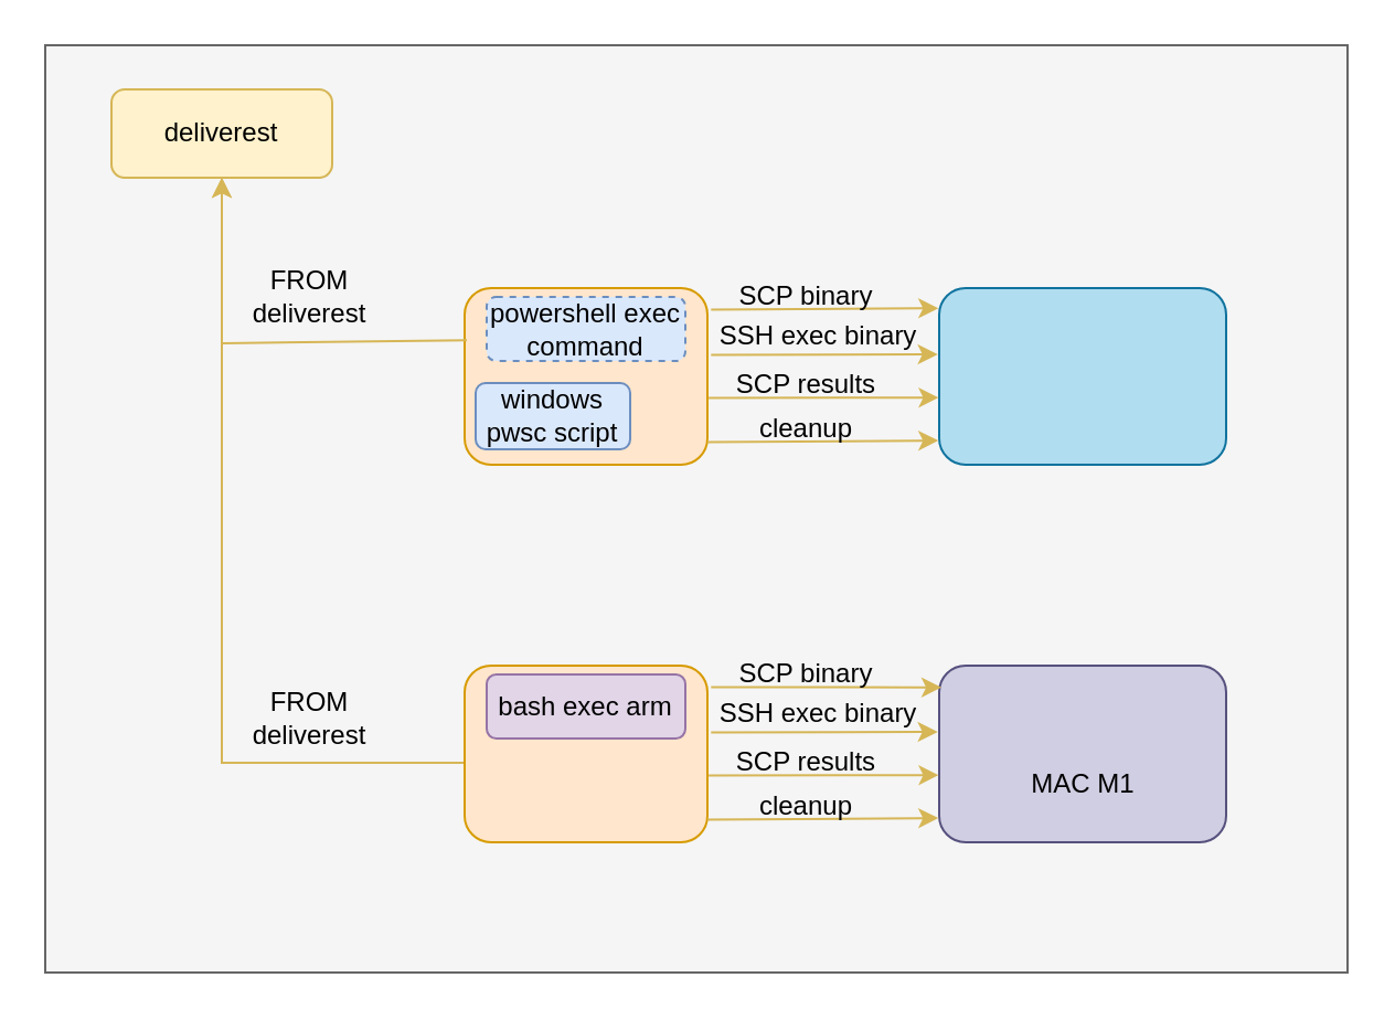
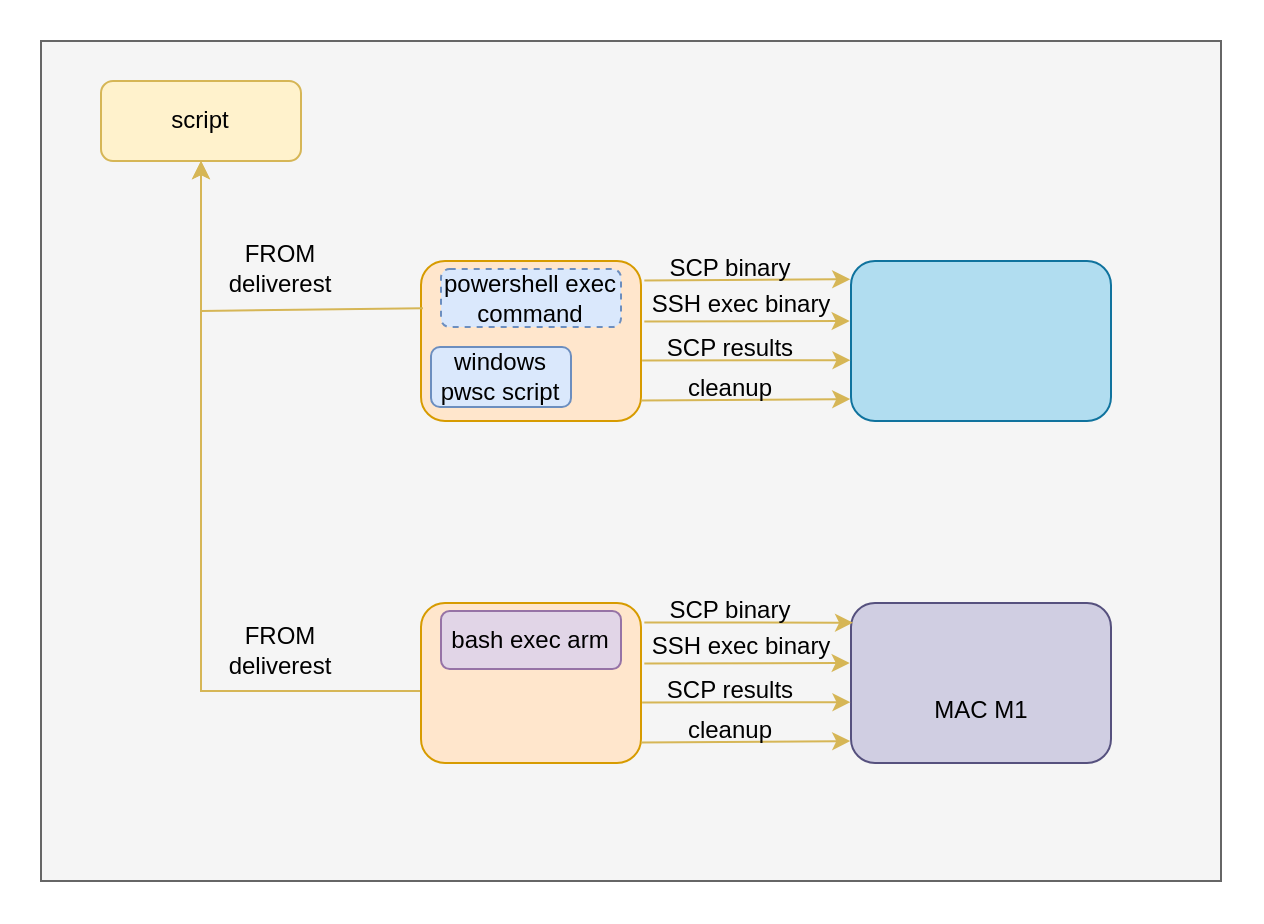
  <mxCell id="0" />
  <mxCell id="1" parent="0" />
  <mxCell id="2" value="" style="rounded=0;whiteSpace=wrap;html=1;fillColor=#f5f5f5;fontColor=#333333;strokeColor=#666666;" vertex="1" parent="1"><mxGeometry x="20" y="20" width="590" height="420" as="geometry" /></mxCell>
  <mxCell id="3" value="" style="rounded=1;whiteSpace=wrap;html=1;fillColor=#fff2cc;strokeColor=#d6b656;" vertex="1" parent="1"><mxGeometry x="50" y="40" width="100" height="40" as="geometry" /></mxCell>
- <mxCell id="4" value="deliverest" style="text;html=1;strokeColor=none;fillColor=none;align=center;verticalAlign=middle;whiteSpace=wrap;rounded=0;" vertex="1" parent="1"><mxGeometry x="70" y="45" width="60" height="30" as="geometry" /></mxCell>
+ <mxCell id="4" value="script" style="text;html=1;strokeColor=none;fillColor=none;align=center;verticalAlign=middle;whiteSpace=wrap;rounded=0;" vertex="1" parent="1"><mxGeometry x="70" y="45" width="60" height="30" as="geometry" /></mxCell>
  <mxCell id="5" value="" style="rounded=1;whiteSpace=wrap;html=1;fillColor=#b1ddf0;strokeColor=#10739e;" vertex="1" parent="1"><mxGeometry x="425" y="130" width="130" height="80" as="geometry" /></mxCell>
  <mxCell id="6" value="" style="rounded=1;whiteSpace=wrap;html=1;fillColor=#ffe6cc;strokeColor=#d79b00;" vertex="1" parent="1"><mxGeometry x="210" y="130" width="110" height="80" as="geometry" /></mxCell>
  <mxCell id="7" value="windows pwsc script" style="rounded=1;whiteSpace=wrap;html=1;fillColor=#dae8fc;strokeColor=#6c8ebf;" vertex="1" parent="1"><mxGeometry x="215" y="173" width="70" height="30" as="geometry" /></mxCell>
  <mxCell id="8" value="" style="endArrow=classic;html=1;rounded=0;exitX=0.009;exitY=0.296;exitDx=0;exitDy=0;entryX=0.5;entryY=1;entryDx=0;entryDy=0;exitPerimeter=0;fillColor=#fff2cc;strokeColor=#d6b656;" edge="1" parent="1" source="6" target="3"><mxGeometry width="50" height="50" relative="1" as="geometry"><mxPoint x="400" y="380" as="sourcePoint" /><mxPoint x="450" y="330" as="targetPoint" /><Array as="points"><mxPoint x="100" y="155" /></Array></mxGeometry></mxCell>
  <mxCell id="9" value="" style="endArrow=classic;html=1;rounded=0;exitX=0;exitY=0.25;exitDx=0;exitDy=0;fillColor=#fff2cc;strokeColor=#d6b656;" edge="1" parent="1"><mxGeometry width="50" height="50" relative="1" as="geometry"><mxPoint x="210" y="345" as="sourcePoint" /><mxPoint x="100" y="80" as="targetPoint" /><Array as="points"><mxPoint x="100" y="345" /></Array></mxGeometry></mxCell>
  <mxCell id="10" value="" style="endArrow=classic;html=1;rounded=0;exitX=1.015;exitY=0.122;exitDx=0;exitDy=0;exitPerimeter=0;entryX=-0.003;entryY=0.114;entryDx=0;entryDy=0;entryPerimeter=0;fillColor=#fff2cc;strokeColor=#d6b656;" edge="1" parent="1" source="6" target="5"><mxGeometry width="50" height="50" relative="1" as="geometry"><mxPoint x="400" y="380" as="sourcePoint" /><mxPoint x="420" y="140" as="targetPoint" /></mxGeometry></mxCell>
  <mxCell id="11" value="SCP binary" style="text;html=1;strokeColor=none;fillColor=none;align=center;verticalAlign=middle;whiteSpace=wrap;rounded=0;" vertex="1" parent="1"><mxGeometry x="330" y="119" width="70" height="30" as="geometry" /></mxCell>
  <mxCell id="12" value="" style="endArrow=classic;html=1;rounded=0;exitX=1.015;exitY=0.378;exitDx=0;exitDy=0;entryX=-0.005;entryY=0.375;entryDx=0;entryDy=0;exitPerimeter=0;entryPerimeter=0;fillColor=#fff2cc;strokeColor=#d6b656;" edge="1" parent="1" source="6" target="5"><mxGeometry width="50" height="50" relative="1" as="geometry"><mxPoint x="319" y="187.16" as="sourcePoint" /><mxPoint x="425" y="187.16" as="targetPoint" /></mxGeometry></mxCell>
  <mxCell id="13" value="SSH exec binary" style="text;html=1;strokeColor=none;fillColor=none;align=center;verticalAlign=middle;whiteSpace=wrap;rounded=0;" vertex="1" parent="1"><mxGeometry x="320" y="137" width="101" height="30" as="geometry" /></mxCell>
  <mxCell id="14" value="" style="endArrow=classic;html=1;rounded=0;exitX=1.005;exitY=0.622;exitDx=0;exitDy=0;exitPerimeter=0;entryX=-0.002;entryY=0.62;entryDx=0;entryDy=0;entryPerimeter=0;fillColor=#fff2cc;strokeColor=#d6b656;" edge="1" parent="1" source="6" target="5"><mxGeometry width="50" height="50" relative="1" as="geometry"><mxPoint x="320" y="220" as="sourcePoint" /><mxPoint x="370" y="170" as="targetPoint" /></mxGeometry></mxCell>
  <mxCell id="15" value="" style="endArrow=classic;html=1;rounded=0;exitX=1;exitY=0.872;exitDx=0;exitDy=0;exitPerimeter=0;entryX=-0.003;entryY=0.863;entryDx=0;entryDy=0;entryPerimeter=0;fillColor=#fff2cc;strokeColor=#d6b656;" edge="1" parent="1" source="6" target="5"><mxGeometry width="50" height="50" relative="1" as="geometry"><mxPoint x="331" y="190" as="sourcePoint" /><mxPoint x="435" y="190" as="targetPoint" /></mxGeometry></mxCell>
  <mxCell id="16" value="SCP results" style="text;html=1;strokeColor=none;fillColor=none;align=center;verticalAlign=middle;whiteSpace=wrap;rounded=0;" vertex="1" parent="1"><mxGeometry x="330" y="159" width="70" height="30" as="geometry" /></mxCell>
  <mxCell id="17" value="cleanup" style="text;html=1;strokeColor=none;fillColor=none;align=center;verticalAlign=middle;whiteSpace=wrap;rounded=0;" vertex="1" parent="1"><mxGeometry x="330" y="179" width="70" height="30" as="geometry" /></mxCell>
  <mxCell id="18" value="FROM deliverest" style="text;html=1;strokeColor=none;fillColor=none;align=center;verticalAlign=middle;whiteSpace=wrap;rounded=0;" vertex="1" parent="1"><mxGeometry x="110" y="119" width="60" height="30" as="geometry" /></mxCell>
  <mxCell id="19" value="powershell exec command" style="rounded=1;whiteSpace=wrap;html=1;fillColor=#dae8fc;strokeColor=#6c8ebf;dashed=1;" vertex="1" parent="1"><mxGeometry x="220" y="134" width="90" height="29" as="geometry" /></mxCell>
  <mxCell id="20" value="" style="rounded=1;whiteSpace=wrap;html=1;fillColor=#d0cee2;strokeColor=#56517e;" vertex="1" parent="1"><mxGeometry x="425" y="301" width="130" height="80" as="geometry" /></mxCell>
  <mxCell id="21" value="MAC M1" style="text;html=1;strokeColor=none;fillColor=none;align=center;verticalAlign=middle;whiteSpace=wrap;rounded=0;" vertex="1" parent="1"><mxGeometry x="455.5" y="335" width="69" height="40" as="geometry" /></mxCell>
  <mxCell id="22" value="" style="rounded=1;whiteSpace=wrap;html=1;fillColor=#ffe6cc;strokeColor=#d79b00;" vertex="1" parent="1"><mxGeometry x="210" y="301" width="110" height="80" as="geometry" /></mxCell>
  <mxCell id="23" value="" style="endArrow=classic;html=1;rounded=0;exitX=1.015;exitY=0.122;exitDx=0;exitDy=0;exitPerimeter=0;entryX=0.008;entryY=0.123;entryDx=0;entryDy=0;entryPerimeter=0;fillColor=#fff2cc;strokeColor=#d6b656;" edge="1" source="22" target="20" parent="1"><mxGeometry width="50" height="50" relative="1" as="geometry"><mxPoint x="400" y="551" as="sourcePoint" /><mxPoint x="420" y="311" as="targetPoint" /></mxGeometry></mxCell>
  <mxCell id="24" value="SCP binary" style="text;html=1;strokeColor=none;fillColor=none;align=center;verticalAlign=middle;whiteSpace=wrap;rounded=0;" vertex="1" parent="1"><mxGeometry x="330" y="290" width="70" height="30" as="geometry" /></mxCell>
  <mxCell id="25" value="" style="endArrow=classic;html=1;rounded=0;exitX=1.015;exitY=0.378;exitDx=0;exitDy=0;entryX=-0.005;entryY=0.375;entryDx=0;entryDy=0;exitPerimeter=0;entryPerimeter=0;fillColor=#fff2cc;strokeColor=#d6b656;" edge="1" source="22" target="20" parent="1"><mxGeometry width="50" height="50" relative="1" as="geometry"><mxPoint x="319" y="358.16" as="sourcePoint" /><mxPoint x="425" y="358.16" as="targetPoint" /></mxGeometry></mxCell>
  <mxCell id="26" value="SSH exec binary" style="text;html=1;strokeColor=none;fillColor=none;align=center;verticalAlign=middle;whiteSpace=wrap;rounded=0;" vertex="1" parent="1"><mxGeometry x="320" y="308" width="101" height="30" as="geometry" /></mxCell>
  <mxCell id="27" value="" style="endArrow=classic;html=1;rounded=0;exitX=1.005;exitY=0.622;exitDx=0;exitDy=0;exitPerimeter=0;entryX=-0.002;entryY=0.62;entryDx=0;entryDy=0;entryPerimeter=0;fillColor=#fff2cc;strokeColor=#d6b656;" edge="1" source="22" target="20" parent="1"><mxGeometry width="50" height="50" relative="1" as="geometry"><mxPoint x="320" y="391" as="sourcePoint" /><mxPoint x="370" y="341" as="targetPoint" /></mxGeometry></mxCell>
  <mxCell id="28" value="" style="endArrow=classic;html=1;rounded=0;exitX=1;exitY=0.872;exitDx=0;exitDy=0;exitPerimeter=0;entryX=-0.003;entryY=0.863;entryDx=0;entryDy=0;entryPerimeter=0;fillColor=#fff2cc;strokeColor=#d6b656;" edge="1" source="22" target="20" parent="1"><mxGeometry width="50" height="50" relative="1" as="geometry"><mxPoint x="331" y="361" as="sourcePoint" /><mxPoint x="435" y="361" as="targetPoint" /></mxGeometry></mxCell>
  <mxCell id="29" value="SCP results" style="text;html=1;strokeColor=none;fillColor=none;align=center;verticalAlign=middle;whiteSpace=wrap;rounded=0;" vertex="1" parent="1"><mxGeometry x="330" y="330" width="70" height="30" as="geometry" /></mxCell>
  <mxCell id="30" value="cleanup" style="text;html=1;strokeColor=none;fillColor=none;align=center;verticalAlign=middle;whiteSpace=wrap;rounded=0;" vertex="1" parent="1"><mxGeometry x="330" y="350" width="70" height="30" as="geometry" /></mxCell>
  <mxCell id="31" value="bash exec arm" style="rounded=1;whiteSpace=wrap;html=1;fillColor=#e1d5e7;strokeColor=#9673a6;" vertex="1" parent="1"><mxGeometry x="220" y="305" width="90" height="29" as="geometry" /></mxCell>
  <mxCell id="32" value="FROM deliverest" style="text;html=1;strokeColor=none;fillColor=none;align=center;verticalAlign=middle;whiteSpace=wrap;rounded=0;" vertex="1" parent="1"><mxGeometry x="110" y="310" width="60" height="30" as="geometry" /></mxCell>
